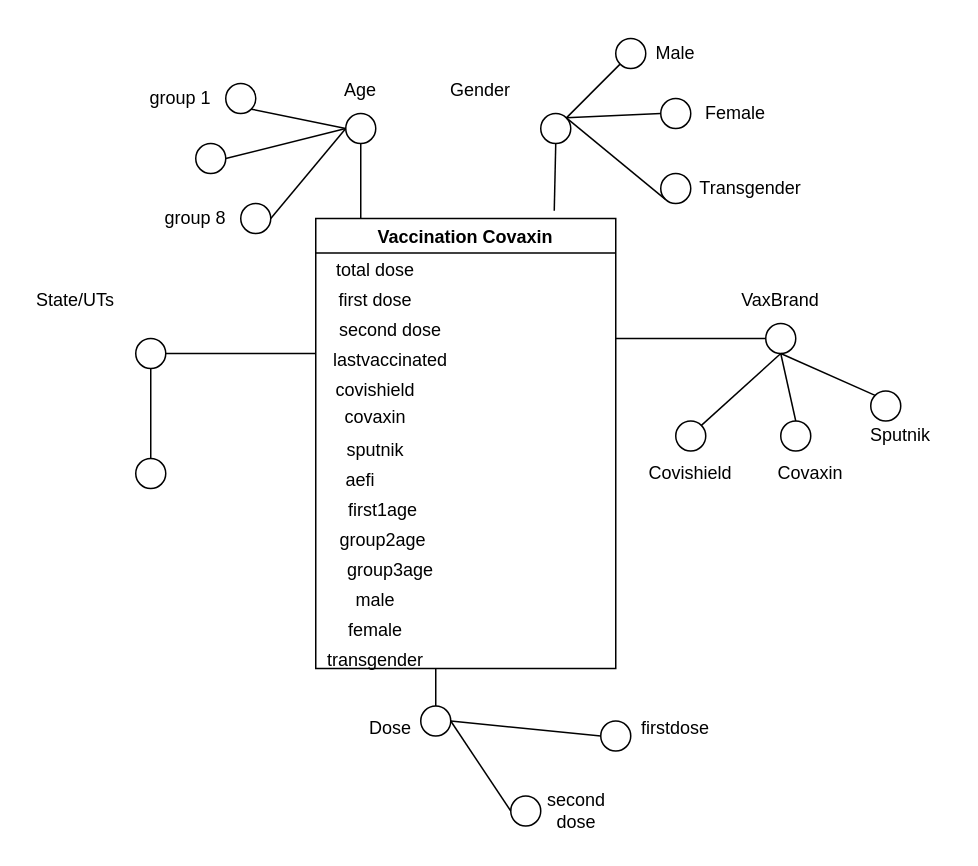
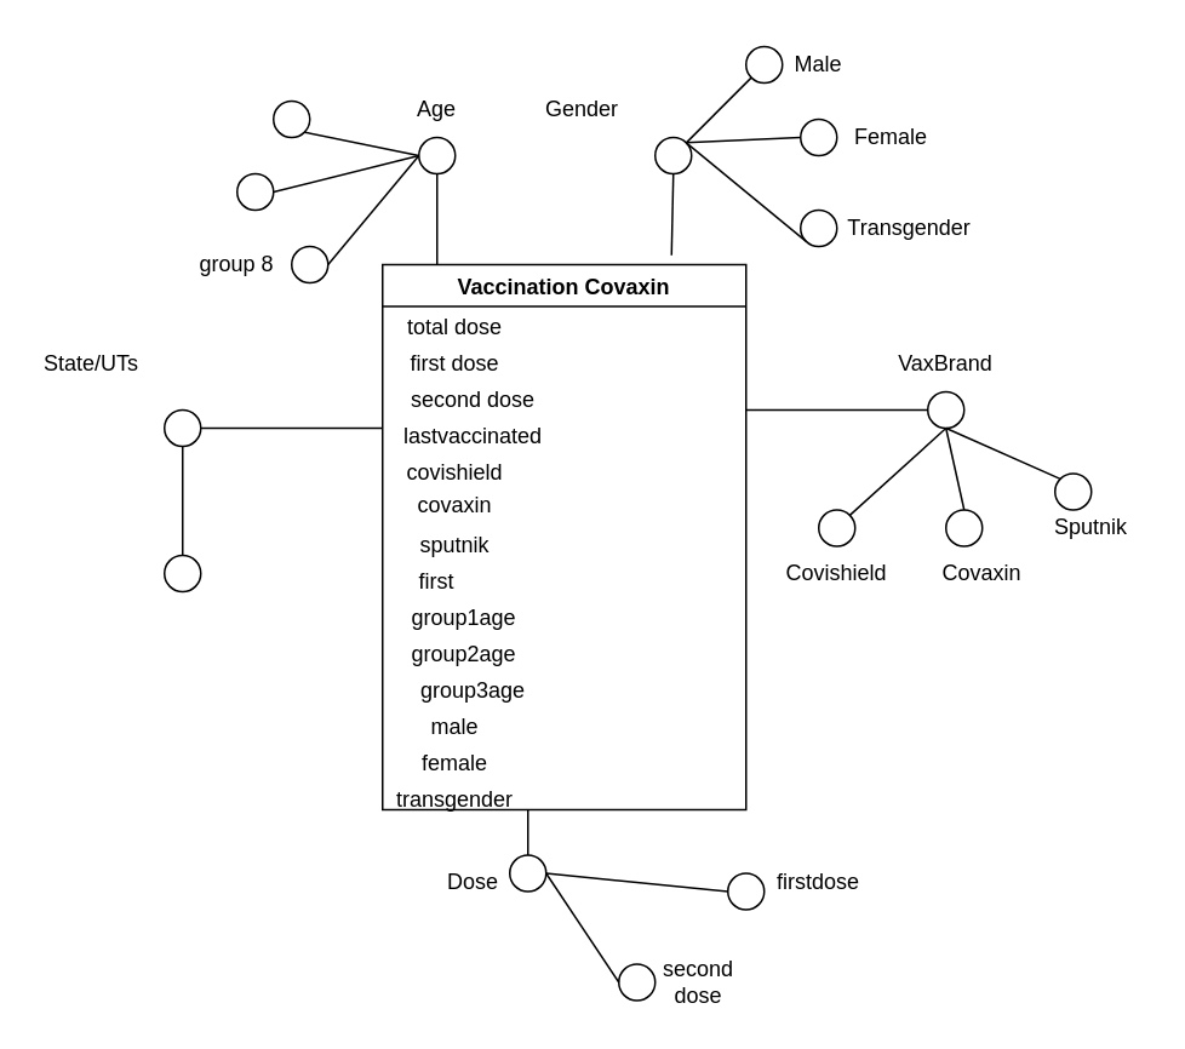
  <mxCell id="0" />
  <mxCell id="1" parent="0" />
  <mxCell id="2" value="Vaccination Covaxin" style="swimlane;" parent="1" vertex="1"><mxGeometry x="210" y="145" width="200" height="300" as="geometry" /></mxCell>
  <mxCell id="3" value="total dose" style="text;html=1;strokeColor=none;fillColor=none;align=center;verticalAlign=middle;whiteSpace=wrap;rounded=0;" vertex="1" parent="2"><mxGeometry x="10" y="20" width="60" height="30" as="geometry" /></mxCell>
  <mxCell id="4" value="first dose" style="text;html=1;strokeColor=none;fillColor=none;align=center;verticalAlign=middle;whiteSpace=wrap;rounded=0;" vertex="1" parent="2"><mxGeometry x="10" y="40" width="60" height="30" as="geometry" /></mxCell>
  <mxCell id="5" value="second dose" style="text;html=1;strokeColor=none;fillColor=none;align=center;verticalAlign=middle;whiteSpace=wrap;rounded=0;" vertex="1" parent="2"><mxGeometry x="10" y="60" width="80" height="30" as="geometry" /></mxCell>
  <mxCell id="6" value="lastvaccinated" style="text;html=1;strokeColor=none;fillColor=none;align=center;verticalAlign=middle;whiteSpace=wrap;rounded=0;" vertex="1" parent="2"><mxGeometry x="20" y="80" width="60" height="30" as="geometry" /></mxCell>
  <mxCell id="7" value="covishield" style="text;html=1;strokeColor=none;fillColor=none;align=center;verticalAlign=middle;whiteSpace=wrap;rounded=0;" vertex="1" parent="2"><mxGeometry y="100" width="80" height="30" as="geometry" /></mxCell>
  <mxCell id="8" value="covaxin" style="text;html=1;strokeColor=none;fillColor=none;align=center;verticalAlign=middle;whiteSpace=wrap;rounded=0;" vertex="1" parent="2"><mxGeometry x="10" y="120" width="60" height="25" as="geometry" /></mxCell>
  <mxCell id="9" value="sputnik" style="text;html=1;strokeColor=none;fillColor=none;align=center;verticalAlign=middle;whiteSpace=wrap;rounded=0;" vertex="1" parent="2"><mxGeometry x="-20" y="140" width="120" height="30" as="geometry" /></mxCell>
- <mxCell id="10" value="aefi" style="text;html=1;strokeColor=none;fillColor=none;align=center;verticalAlign=middle;whiteSpace=wrap;rounded=0;" vertex="1" parent="2"><mxGeometry y="160" width="60" height="30" as="geometry" /></mxCell>
- <mxCell id="11" value="first1age" style="text;html=1;strokeColor=none;fillColor=none;align=center;verticalAlign=middle;whiteSpace=wrap;rounded=0;" vertex="1" parent="2"><mxGeometry y="180" width="90" height="30" as="geometry" /></mxCell>
+ <mxCell id="10" value="first" style="text;html=1;strokeColor=none;fillColor=none;align=center;verticalAlign=middle;whiteSpace=wrap;rounded=0;" vertex="1" parent="2"><mxGeometry y="160" width="60" height="30" as="geometry" /></mxCell>
+ <mxCell id="11" value="group1age" style="text;html=1;strokeColor=none;fillColor=none;align=center;verticalAlign=middle;whiteSpace=wrap;rounded=0;" vertex="1" parent="2"><mxGeometry y="180" width="90" height="30" as="geometry" /></mxCell>
  <mxCell id="12" value="group2age" style="text;html=1;strokeColor=none;fillColor=none;align=center;verticalAlign=middle;whiteSpace=wrap;rounded=0;" vertex="1" parent="2"><mxGeometry x="15" y="200" width="60" height="30" as="geometry" /></mxCell>
  <mxCell id="13" value="group3age" style="text;html=1;strokeColor=none;fillColor=none;align=center;verticalAlign=middle;whiteSpace=wrap;rounded=0;" vertex="1" parent="2"><mxGeometry x="20" y="220" width="60" height="30" as="geometry" /></mxCell>
  <mxCell id="14" value="male" style="text;html=1;strokeColor=none;fillColor=none;align=center;verticalAlign=middle;whiteSpace=wrap;rounded=0;" vertex="1" parent="2"><mxGeometry x="10" y="240" width="60" height="30" as="geometry" /></mxCell>
  <mxCell id="15" value="female" style="text;html=1;strokeColor=none;fillColor=none;align=center;verticalAlign=middle;whiteSpace=wrap;rounded=0;" vertex="1" parent="2"><mxGeometry x="10" y="260" width="60" height="30" as="geometry" /></mxCell>
  <mxCell id="16" value="transgender" style="text;html=1;strokeColor=none;fillColor=none;align=center;verticalAlign=middle;whiteSpace=wrap;rounded=0;" vertex="1" parent="2"><mxGeometry x="10" y="280" width="60" height="30" as="geometry" /></mxCell>
  <mxCell id="17" value="" style="verticalLabelPosition=bottom;verticalAlign=top;html=1;shape=mxgraph.flowchart.on-page_reference;" parent="1" vertex="1"><mxGeometry x="510" y="215" width="20" height="20" as="geometry" /></mxCell>
  <mxCell id="18" value="" style="verticalLabelPosition=bottom;verticalAlign=top;html=1;shape=mxgraph.flowchart.on-page_reference;" parent="1" vertex="1"><mxGeometry x="360" y="75" width="20" height="20" as="geometry" /></mxCell>
  <mxCell id="19" value="" style="verticalLabelPosition=bottom;verticalAlign=top;html=1;shape=mxgraph.flowchart.on-page_reference;" vertex="1" parent="1"><mxGeometry x="230" y="75" width="20" height="20" as="geometry" /></mxCell>
  <mxCell id="20" value="" style="verticalLabelPosition=bottom;verticalAlign=top;html=1;shape=mxgraph.flowchart.on-page_reference;" vertex="1" parent="1"><mxGeometry x="280" y="470" width="20" height="20" as="geometry" /></mxCell>
  <mxCell id="21" value="" style="verticalLabelPosition=bottom;verticalAlign=top;html=1;shape=mxgraph.flowchart.on-page_reference;" vertex="1" parent="1"><mxGeometry x="90" y="225" width="20" height="20" as="geometry" /></mxCell>
  <mxCell id="22" value="Age" style="text;html=1;strokeColor=none;fillColor=none;align=center;verticalAlign=middle;whiteSpace=wrap;rounded=0;" vertex="1" parent="1"><mxGeometry x="210" y="45" width="60" height="30" as="geometry" /></mxCell>
  <mxCell id="23" value="Gender" style="text;html=1;strokeColor=none;fillColor=none;align=center;verticalAlign=middle;whiteSpace=wrap;rounded=0;" vertex="1" parent="1"><mxGeometry x="290" y="45" width="60" height="30" as="geometry" /></mxCell>
  <mxCell id="24" value="VaxBrand" style="text;html=1;strokeColor=none;fillColor=none;align=center;verticalAlign=middle;whiteSpace=wrap;rounded=0;" vertex="1" parent="1"><mxGeometry x="490" y="185" width="60" height="30" as="geometry" /></mxCell>
  <mxCell id="25" value="Dose" style="text;html=1;strokeColor=none;fillColor=none;align=center;verticalAlign=middle;whiteSpace=wrap;rounded=0;" vertex="1" parent="1"><mxGeometry x="230" y="470" width="60" height="30" as="geometry" /></mxCell>
  <mxCell id="26" value="" style="endArrow=none;html=1;rounded=0;entryX=0.5;entryY=1;entryDx=0;entryDy=0;entryPerimeter=0;exitX=0.15;exitY=0;exitDx=0;exitDy=0;exitPerimeter=0;" edge="1" parent="1" source="2" target="19"><mxGeometry width="50" height="50" relative="1" as="geometry"><mxPoint x="240" y="145" as="sourcePoint" /><mxPoint x="310" y="105" as="targetPoint" /></mxGeometry></mxCell>
  <mxCell id="27" value="" style="endArrow=none;html=1;rounded=0;exitX=1;exitY=0.5;exitDx=0;exitDy=0;exitPerimeter=0;" edge="1" parent="1" source="21"><mxGeometry width="50" height="50" relative="1" as="geometry"><mxPoint x="160" y="265" as="sourcePoint" /><mxPoint x="210" y="235" as="targetPoint" /></mxGeometry></mxCell>
  <mxCell id="28" value="" style="endArrow=none;html=1;rounded=0;" edge="1" parent="1"><mxGeometry width="50" height="50" relative="1" as="geometry"><mxPoint x="410" y="225" as="sourcePoint" /><mxPoint x="510" y="225" as="targetPoint" /></mxGeometry></mxCell>
  <mxCell id="29" value="" style="endArrow=none;html=1;rounded=0;exitX=0.5;exitY=1;exitDx=0;exitDy=0;exitPerimeter=0;entryX=0.795;entryY=-0.017;entryDx=0;entryDy=0;entryPerimeter=0;" edge="1" parent="1" source="18" target="2"><mxGeometry width="50" height="50" relative="1" as="geometry"><mxPoint x="350" y="335" as="sourcePoint" /><mxPoint x="370" y="145" as="targetPoint" /></mxGeometry></mxCell>
  <mxCell id="30" value="" style="verticalLabelPosition=bottom;verticalAlign=top;html=1;shape=mxgraph.flowchart.on-page_reference;" vertex="1" parent="1"><mxGeometry x="90" y="305" width="20" height="20" as="geometry" /></mxCell>
  <mxCell id="31" value="" style="verticalLabelPosition=bottom;verticalAlign=top;html=1;shape=mxgraph.flowchart.on-page_reference;" vertex="1" parent="1"><mxGeometry x="400" y="480" width="20" height="20" as="geometry" /></mxCell>
  <mxCell id="32" value="" style="verticalLabelPosition=bottom;verticalAlign=top;html=1;shape=mxgraph.flowchart.on-page_reference;" vertex="1" parent="1"><mxGeometry x="340" y="530" width="20" height="20" as="geometry" /></mxCell>
  <mxCell id="33" value="" style="endArrow=none;html=1;rounded=0;entryX=0;entryY=0.5;entryDx=0;entryDy=0;entryPerimeter=0;exitX=1;exitY=0.5;exitDx=0;exitDy=0;exitPerimeter=0;" edge="1" parent="1" source="20" target="31"><mxGeometry width="50" height="50" relative="1" as="geometry"><mxPoint x="320" y="455" as="sourcePoint" /><mxPoint x="400" y="345" as="targetPoint" /></mxGeometry></mxCell>
  <mxCell id="34" value="" style="endArrow=none;html=1;rounded=0;exitX=0.5;exitY=1;exitDx=0;exitDy=0;exitPerimeter=0;entryX=0.5;entryY=0;entryDx=0;entryDy=0;entryPerimeter=0;" edge="1" parent="1" source="21" target="30"><mxGeometry width="50" height="50" relative="1" as="geometry"><mxPoint x="350" y="395" as="sourcePoint" /><mxPoint x="400" y="345" as="targetPoint" /></mxGeometry></mxCell>
  <mxCell id="35" value="" style="verticalLabelPosition=bottom;verticalAlign=top;html=1;shape=mxgraph.flowchart.on-page_reference;" vertex="1" parent="1"><mxGeometry x="450" y="280" width="20" height="20" as="geometry" /></mxCell>
  <mxCell id="36" value="" style="endArrow=none;html=1;rounded=0;entryX=0.855;entryY=0.145;entryDx=0;entryDy=0;entryPerimeter=0;" edge="1" parent="1" target="35"><mxGeometry width="50" height="50" relative="1" as="geometry"><mxPoint x="520" y="235" as="sourcePoint" /><mxPoint x="400" y="315" as="targetPoint" /></mxGeometry></mxCell>
  <mxCell id="37" value="firstdose" style="text;html=1;strokeColor=none;fillColor=none;align=center;verticalAlign=middle;whiteSpace=wrap;rounded=0;" vertex="1" parent="1"><mxGeometry x="420" y="470" width="60" height="30" as="geometry" /></mxCell>
  <mxCell id="38" value="second dose" style="text;html=1;strokeColor=none;fillColor=none;align=center;verticalAlign=middle;whiteSpace=wrap;rounded=0;" vertex="1" parent="1"><mxGeometry x="354" y="525" width="60" height="30" as="geometry" /></mxCell>
  <mxCell id="39" value="" style="endArrow=none;html=1;rounded=0;exitX=0.5;exitY=0;exitDx=0;exitDy=0;exitPerimeter=0;" edge="1" parent="1" source="20"><mxGeometry width="50" height="50" relative="1" as="geometry"><mxPoint x="290" y="465" as="sourcePoint" /><mxPoint x="290" y="445" as="targetPoint" /></mxGeometry></mxCell>
  <mxCell id="40" value="" style="endArrow=none;html=1;rounded=0;exitX=0;exitY=0.5;exitDx=0;exitDy=0;exitPerimeter=0;entryX=1;entryY=0.5;entryDx=0;entryDy=0;entryPerimeter=0;" edge="1" parent="1" source="32" target="20"><mxGeometry width="50" height="50" relative="1" as="geometry"><mxPoint x="350" y="385" as="sourcePoint" /><mxPoint x="400" y="335" as="targetPoint" /></mxGeometry></mxCell>
  <mxCell id="41" value="State/UTs" style="text;html=1;strokeColor=none;fillColor=none;align=center;verticalAlign=middle;whiteSpace=wrap;rounded=0;" vertex="1" parent="1"><mxGeometry x="20" y="185" width="60" height="30" as="geometry" /></mxCell>
  <mxCell id="42" value="" style="verticalLabelPosition=bottom;verticalAlign=top;html=1;shape=mxgraph.flowchart.on-page_reference;" vertex="1" parent="1"><mxGeometry x="150" y="55" width="20" height="20" as="geometry" /></mxCell>
  <mxCell id="43" value="" style="verticalLabelPosition=bottom;verticalAlign=top;html=1;shape=mxgraph.flowchart.on-page_reference;" vertex="1" parent="1"><mxGeometry x="130" y="95" width="20" height="20" as="geometry" /></mxCell>
  <mxCell id="44" value="" style="verticalLabelPosition=bottom;verticalAlign=top;html=1;shape=mxgraph.flowchart.on-page_reference;" vertex="1" parent="1"><mxGeometry x="160" y="135" width="20" height="20" as="geometry" /></mxCell>
  <mxCell id="45" value="" style="verticalLabelPosition=bottom;verticalAlign=top;html=1;shape=mxgraph.flowchart.on-page_reference;" vertex="1" parent="1"><mxGeometry x="410" y="25" width="20" height="20" as="geometry" /></mxCell>
  <mxCell id="46" value="" style="verticalLabelPosition=bottom;verticalAlign=top;html=1;shape=mxgraph.flowchart.on-page_reference;" vertex="1" parent="1"><mxGeometry x="440" y="65" width="20" height="20" as="geometry" /></mxCell>
  <mxCell id="47" value="" style="verticalLabelPosition=bottom;verticalAlign=top;html=1;shape=mxgraph.flowchart.on-page_reference;" vertex="1" parent="1"><mxGeometry x="440" y="115" width="20" height="20" as="geometry" /></mxCell>
  <mxCell id="48" value="" style="verticalLabelPosition=bottom;verticalAlign=top;html=1;shape=mxgraph.flowchart.on-page_reference;" vertex="1" parent="1"><mxGeometry x="520" y="280" width="20" height="20" as="geometry" /></mxCell>
  <mxCell id="49" value="" style="verticalLabelPosition=bottom;verticalAlign=top;html=1;shape=mxgraph.flowchart.on-page_reference;" vertex="1" parent="1"><mxGeometry x="580" y="260" width="20" height="20" as="geometry" /></mxCell>
  <mxCell id="50" value="" style="endArrow=none;html=1;rounded=0;exitX=0.855;exitY=0.855;exitDx=0;exitDy=0;exitPerimeter=0;entryX=0;entryY=0.5;entryDx=0;entryDy=0;entryPerimeter=0;" edge="1" parent="1" source="42" target="19"><mxGeometry width="50" height="50" relative="1" as="geometry"><mxPoint x="190" y="125" as="sourcePoint" /><mxPoint x="240" y="75" as="targetPoint" /></mxGeometry></mxCell>
  <mxCell id="51" value="" style="endArrow=none;html=1;rounded=0;exitX=1;exitY=0.5;exitDx=0;exitDy=0;exitPerimeter=0;" edge="1" parent="1" source="44"><mxGeometry width="50" height="50" relative="1" as="geometry"><mxPoint x="190" y="145" as="sourcePoint" /><mxPoint x="230" y="85" as="targetPoint" /></mxGeometry></mxCell>
  <mxCell id="52" value="" style="endArrow=none;html=1;rounded=0;exitX=0.5;exitY=0;exitDx=0;exitDy=0;exitPerimeter=0;" edge="1" parent="1" source="48"><mxGeometry width="50" height="50" relative="1" as="geometry"><mxPoint x="350" y="305" as="sourcePoint" /><mxPoint x="520" y="235" as="targetPoint" /></mxGeometry></mxCell>
  <mxCell id="53" value="" style="endArrow=none;html=1;rounded=0;entryX=0.5;entryY=1;entryDx=0;entryDy=0;entryPerimeter=0;exitX=0.145;exitY=0.145;exitDx=0;exitDy=0;exitPerimeter=0;" edge="1" parent="1" source="49" target="17"><mxGeometry width="50" height="50" relative="1" as="geometry"><mxPoint x="350" y="305" as="sourcePoint" /><mxPoint x="400" y="255" as="targetPoint" /></mxGeometry></mxCell>
  <mxCell id="54" value="" style="endArrow=none;html=1;rounded=0;exitX=1;exitY=0.5;exitDx=0;exitDy=0;exitPerimeter=0;entryX=0;entryY=0.5;entryDx=0;entryDy=0;entryPerimeter=0;" edge="1" parent="1" source="43" target="19"><mxGeometry width="50" height="50" relative="1" as="geometry"><mxPoint x="350" y="305" as="sourcePoint" /><mxPoint x="400" y="255" as="targetPoint" /></mxGeometry></mxCell>
  <mxCell id="55" value="" style="endArrow=none;html=1;rounded=0;entryX=0.855;entryY=0.145;entryDx=0;entryDy=0;entryPerimeter=0;exitX=0.145;exitY=0.855;exitDx=0;exitDy=0;exitPerimeter=0;" edge="1" parent="1" source="45" target="18"><mxGeometry width="50" height="50" relative="1" as="geometry"><mxPoint x="350" y="305" as="sourcePoint" /><mxPoint x="400" y="255" as="targetPoint" /></mxGeometry></mxCell>
  <mxCell id="56" value="" style="endArrow=none;html=1;rounded=0;entryX=0;entryY=0.5;entryDx=0;entryDy=0;entryPerimeter=0;exitX=0.855;exitY=0.145;exitDx=0;exitDy=0;exitPerimeter=0;" edge="1" parent="1" source="18" target="46"><mxGeometry width="50" height="50" relative="1" as="geometry"><mxPoint x="350" y="305" as="sourcePoint" /><mxPoint x="400" y="255" as="targetPoint" /></mxGeometry></mxCell>
  <mxCell id="57" value="" style="endArrow=none;html=1;rounded=0;entryX=0.145;entryY=0.855;entryDx=0;entryDy=0;entryPerimeter=0;exitX=0.855;exitY=0.145;exitDx=0;exitDy=0;exitPerimeter=0;" edge="1" parent="1" source="18" target="47"><mxGeometry width="50" height="50" relative="1" as="geometry"><mxPoint x="350" y="305" as="sourcePoint" /><mxPoint x="400" y="255" as="targetPoint" /></mxGeometry></mxCell>
- <mxCell id="58" value="group 1" style="text;html=1;strokeColor=none;fillColor=none;align=center;verticalAlign=middle;whiteSpace=wrap;rounded=0;" vertex="1" parent="1"><mxGeometry x="90" y="50" width="60" height="30" as="geometry" /></mxCell>
  <mxCell id="59" value="group 8" style="text;html=1;strokeColor=none;fillColor=none;align=center;verticalAlign=middle;whiteSpace=wrap;rounded=0;" vertex="1" parent="1"><mxGeometry x="100" y="130" width="60" height="30" as="geometry" /></mxCell>
  <mxCell id="60" value="Male" style="text;html=1;strokeColor=none;fillColor=none;align=center;verticalAlign=middle;whiteSpace=wrap;rounded=0;" vertex="1" parent="1"><mxGeometry x="420" y="20" width="60" height="30" as="geometry" /></mxCell>
  <mxCell id="61" value="Female" style="text;html=1;strokeColor=none;fillColor=none;align=center;verticalAlign=middle;whiteSpace=wrap;rounded=0;" vertex="1" parent="1"><mxGeometry x="460" y="60" width="60" height="30" as="geometry" /></mxCell>
  <mxCell id="62" value="Transgender" style="text;html=1;strokeColor=none;fillColor=none;align=center;verticalAlign=middle;whiteSpace=wrap;rounded=0;" vertex="1" parent="1"><mxGeometry x="470" y="110" width="60" height="30" as="geometry" /></mxCell>
  <mxCell id="63" value="Covishield" style="text;html=1;strokeColor=none;fillColor=none;align=center;verticalAlign=middle;whiteSpace=wrap;rounded=0;" vertex="1" parent="1"><mxGeometry x="430" y="300" width="60" height="30" as="geometry" /></mxCell>
  <mxCell id="64" value="Covaxin" style="text;html=1;strokeColor=none;fillColor=none;align=center;verticalAlign=middle;whiteSpace=wrap;rounded=0;" vertex="1" parent="1"><mxGeometry x="510" y="300" width="60" height="30" as="geometry" /></mxCell>
  <mxCell id="65" value="Sputnik" style="text;html=1;strokeColor=none;fillColor=none;align=center;verticalAlign=middle;whiteSpace=wrap;rounded=0;" vertex="1" parent="1"><mxGeometry x="570" y="275" width="60" height="30" as="geometry" /></mxCell>
